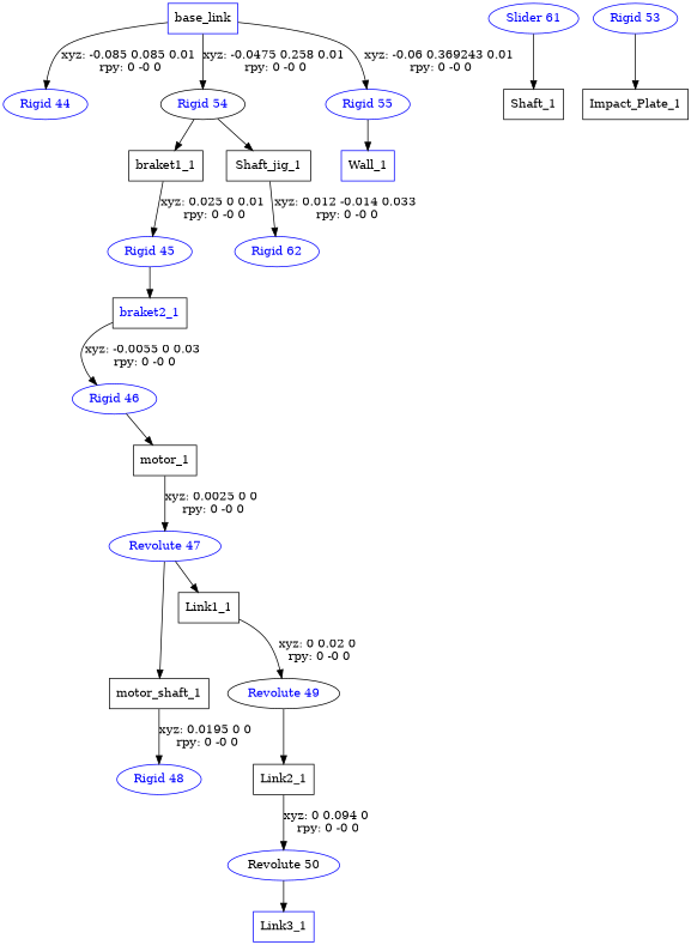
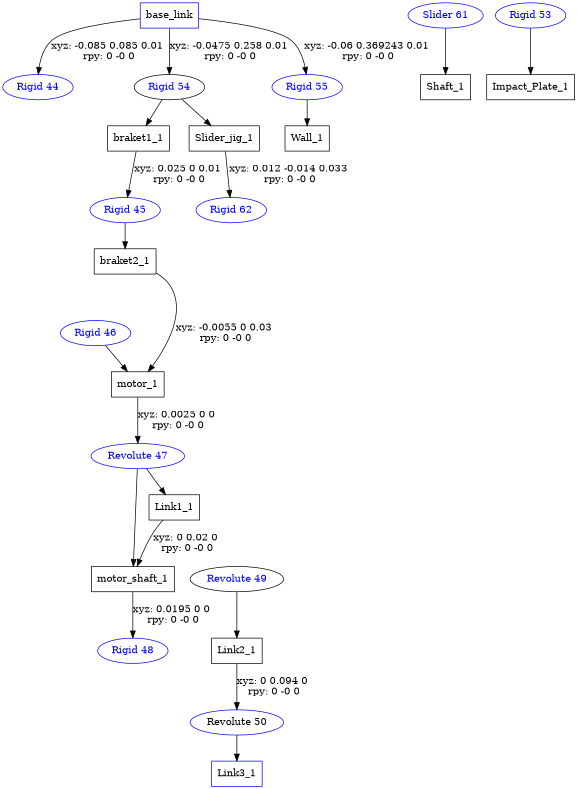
  digraph {
    node [color=blue shape=box]
    n1 [label=base_link]
    "Rigid 44" [fontcolor=blue shape=ellipse]
    "Rigid 54" [color=black fontcolor=blue shape=ellipse]
    "Rigid 55" [fontcolor=blue shape=ellipse]
    n5 [label=braket1_1 color=""]
-   n6 [label=Shaft_jig_1 color=""]
-   n7 [label=Wall_1]
+   n6 [label=Slider_jig_1 color=""]
+   n7 [label=Wall_1 color=""]
    "Rigid 45" [fontcolor=blue shape=ellipse]
-   n9 [label=braket2_1 fontcolor=blue color=""]
+   n9 [label=braket2_1 color=""]
    "Rigid 46" [fontcolor=blue shape=ellipse]
    n11 [label=motor_1 color=""]
    "Revolute 47" [fontcolor=blue shape=ellipse]
    n13 [label=motor_shaft_1 color=""]
    n14 [label=Link1_1 color=""]
    "Rigid 48" [fontcolor=blue shape=ellipse]
    "Revolute 49" [color=black fontcolor=blue shape=ellipse]
    n17 [label=Link2_1 color=""]
    "Revolute 50" [fontcolor=black shape=ellipse]
    n19 [label=Link3_1]
    "Rigid 62" [fontcolor=blue shape=ellipse]
    "Slider 61" [fontcolor=blue shape=ellipse]
    n22 [label=Shaft_1 color=""]
    "Rigid 53" [fontcolor=blue shape=ellipse]
    n24 [label=Impact_Plate_1 color=""]
    n1 -> "Rigid 44" [label="xyz: -0.085 0.085 0.01 \nrpy: 0 -0 0"]
    n1 -> "Rigid 54" [label="xyz: -0.0475 0.258 0.01 \nrpy: 0 -0 0"]
    n1 -> "Rigid 55" [label="xyz: -0.06 0.369243 0.01 \nrpy: 0 -0 0"]
    "Rigid 54" -> n5
    "Rigid 54" -> n6
    "Rigid 55" -> n7
    n5 -> "Rigid 45" [label="xyz: 0.025 0 0.01 \nrpy: 0 -0 0"]
    n6 -> "Rigid 62" [label="xyz: 0.012 -0.014 0.033 \nrpy: 0 -0 0"]
    "Rigid 45" -> n9
-   n9 -> "Rigid 46" [label="xyz: -0.0055 0 0.03 \nrpy: 0 -0 0"]
+   n9 -> n11 [label="xyz: -0.0055 0 0.03 \nrpy: 0 -0 0"]
    "Rigid 46" -> n11
    n11 -> "Revolute 47" [label="xyz: 0.0025 0 0 \nrpy: 0 -0 0"]
    "Revolute 47" -> n13
    "Revolute 47" -> n14
    n13 -> "Rigid 48" [label="xyz: 0.0195 0 0 \nrpy: 0 -0 0"]
-   n14 -> "Revolute 49" [label="xyz: 0 0.02 0 \nrpy: 0 -0 0"]
+   n14 -> n13 [label="xyz: 0 0.02 0 \nrpy: 0 -0 0"]
    "Revolute 49" -> n17
    n17 -> "Revolute 50" [label="xyz: 0 0.094 0 \nrpy: 0 -0 0"]
    "Revolute 50" -> n19
    "Slider 61" -> n22
    "Rigid 53" -> n24
  }
